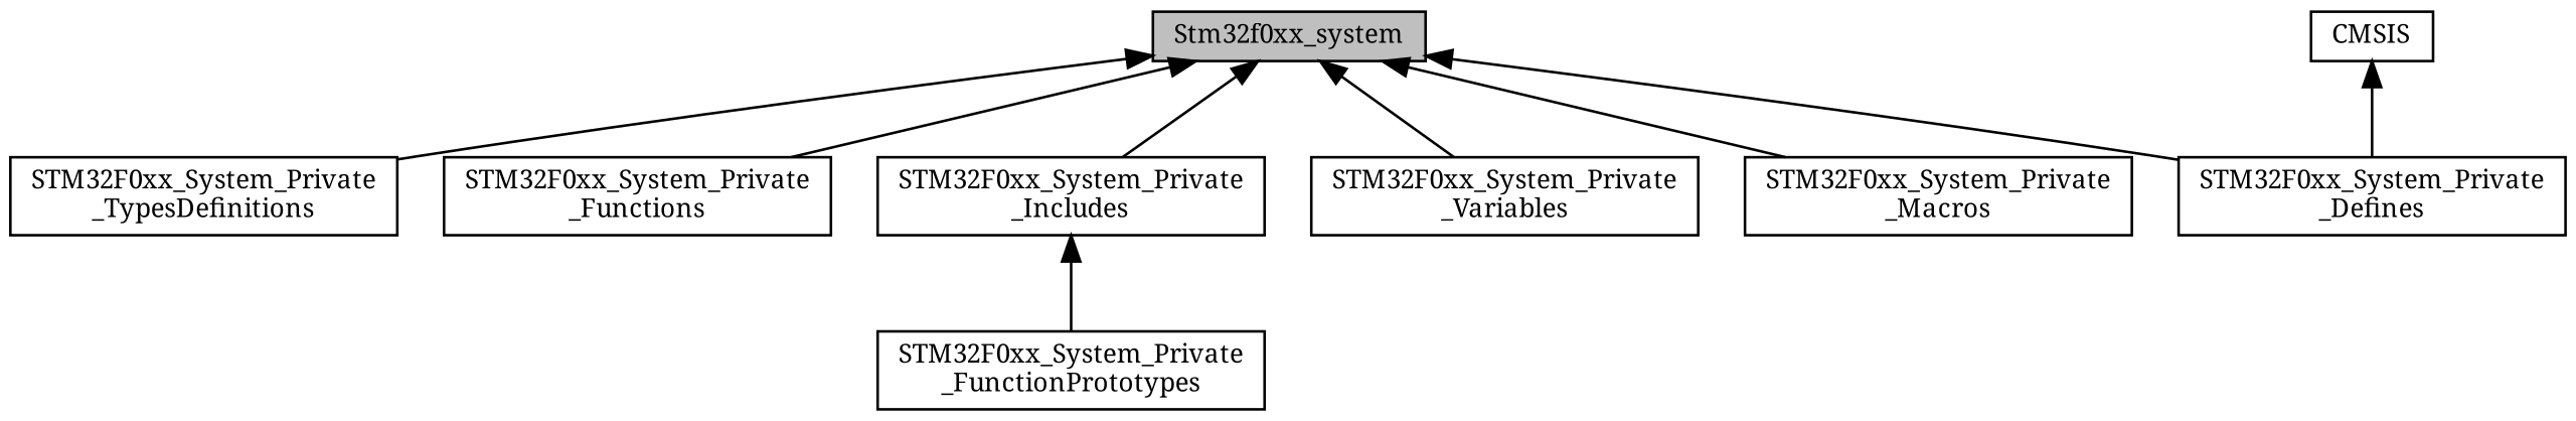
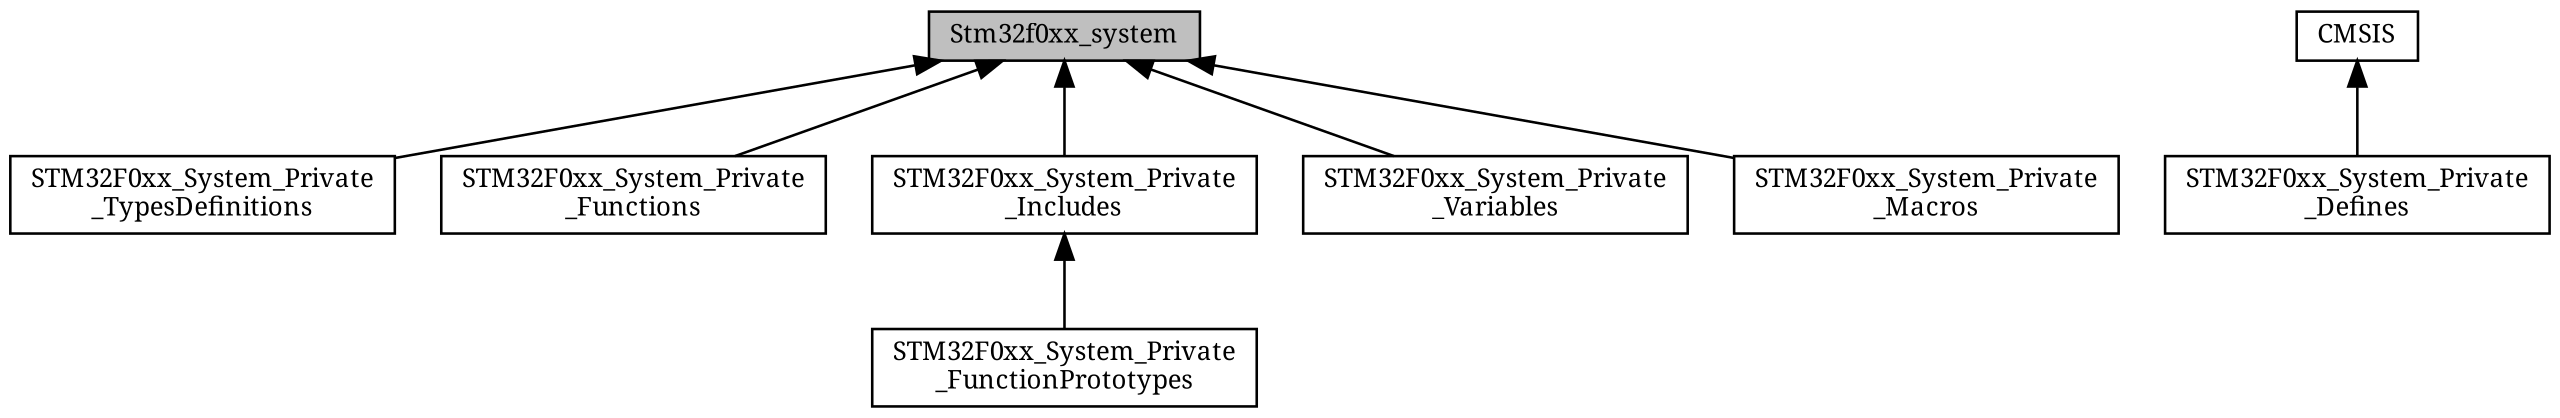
  digraph {
    fontname="Noto Serif"
    rankdir=TB
    node [color=black fillcolor=white fontname="Noto Serif" fontsize=10 shape=record style=filled]
    edge [dir=back fontname="Noto Serif" fontsize=10 labelfontname=Helvetica labelfontsize=10 shape=plaintext style=solid]
    n1 [fillcolor=grey75 fontcolor=black height=0.2 label=Stm32f0xx_system width=0.4]
    n2 [height=0.2 label="STM32F0xx_System_Private\l_TypesDefinitions" width=0.4]
    n3 [height=0.2 label="STM32F0xx_System_Private\l_Functions" width=0.4]
    n4 [height=0.2 label="STM32F0xx_System_Private\l_Includes" width=0.4]
    n5 [height=0.2 label="STM32F0xx_System_Private\l_Defines" width=0.4]
    n6 [height=0.2 label="STM32F0xx_System_Private\l_Variables" width=0.4]
    n7 [height=0.2 label="STM32F0xx_System_Private\l_Macros" width=0.4]
    n8 [height=0.2 label="STM32F0xx_System_Private\l_FunctionPrototypes" width=0.4]
    n9 [height=0.2 label=CMSIS width=0.4]
    n1 -> n2
    n1 -> n3
    n1 -> n4
-   n1 -> n5
    n1 -> n6
    n1 -> n7
    n4 -> n8
    n9 -> n5
  }
